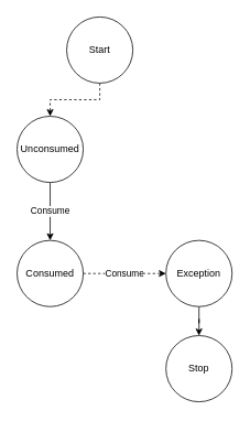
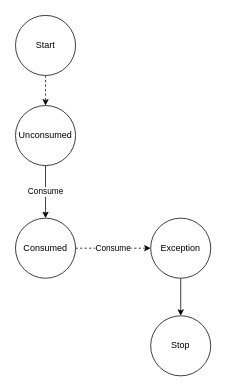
  <mxCell id="0" />
  <mxCell id="1" parent="0" />
- <mxCell id="2" value="Stop" style="ellipse;whiteSpace=wrap;html=1;aspect=fixed;" vertex="1" parent="1"><mxGeometry x="200" y="405" width="80" height="80" as="geometry" /></mxCell>
+ <mxCell id="2" value="Stop" style="ellipse;whiteSpace=wrap;html=1;aspect=fixed;" vertex="1" parent="1"><mxGeometry x="200" y="420" width="80" height="80" as="geometry" /></mxCell>
  <mxCell id="3" style="edgeStyle=orthogonalEdgeStyle;rounded=0;orthogonalLoop=1;jettySize=auto;html=1;" edge="1" parent="1" source="4" target="2"><mxGeometry relative="1" as="geometry" /></mxCell>
  <mxCell id="4" value="Exception" style="ellipse;whiteSpace=wrap;html=1;aspect=fixed;" vertex="1" parent="1"><mxGeometry x="200" y="290" width="80" height="80" as="geometry" /></mxCell>
  <mxCell id="5" value="Consume" style="edgeStyle=orthogonalEdgeStyle;rounded=0;orthogonalLoop=1;jettySize=auto;html=1;dashed=1;" edge="1" parent="1" source="6" target="4"><mxGeometry relative="1" as="geometry" /></mxCell>
  <mxCell id="6" value="Consumed" style="ellipse;whiteSpace=wrap;html=1;aspect=fixed;" vertex="1" parent="1"><mxGeometry x="20" y="290" width="80" height="80" as="geometry" /></mxCell>
  <mxCell id="7" value="Consume" style="edgeStyle=orthogonalEdgeStyle;rounded=0;orthogonalLoop=1;jettySize=auto;html=1;" edge="1" parent="1" source="8" target="6"><mxGeometry relative="1" as="geometry" /></mxCell>
  <mxCell id="8" value="Unconsumed" style="ellipse;whiteSpace=wrap;html=1;aspect=fixed;" vertex="1" parent="1"><mxGeometry x="20" y="140" width="80" height="80" as="geometry" /></mxCell>
  <mxCell id="9" style="edgeStyle=orthogonalEdgeStyle;rounded=0;orthogonalLoop=1;jettySize=auto;html=1;dashed=1;" edge="1" parent="1" source="10" target="8"><mxGeometry relative="1" as="geometry" /></mxCell>
- <mxCell id="10" value="Start" style="ellipse;whiteSpace=wrap;html=1;aspect=fixed;" vertex="1" parent="1"><mxGeometry x="80" y="20" width="80" height="80" as="geometry" /></mxCell>
+ <mxCell id="10" value="Start" style="ellipse;whiteSpace=wrap;html=1;aspect=fixed;" vertex="1" parent="1"><mxGeometry x="20" y="20" width="80" height="80" as="geometry" /></mxCell>
